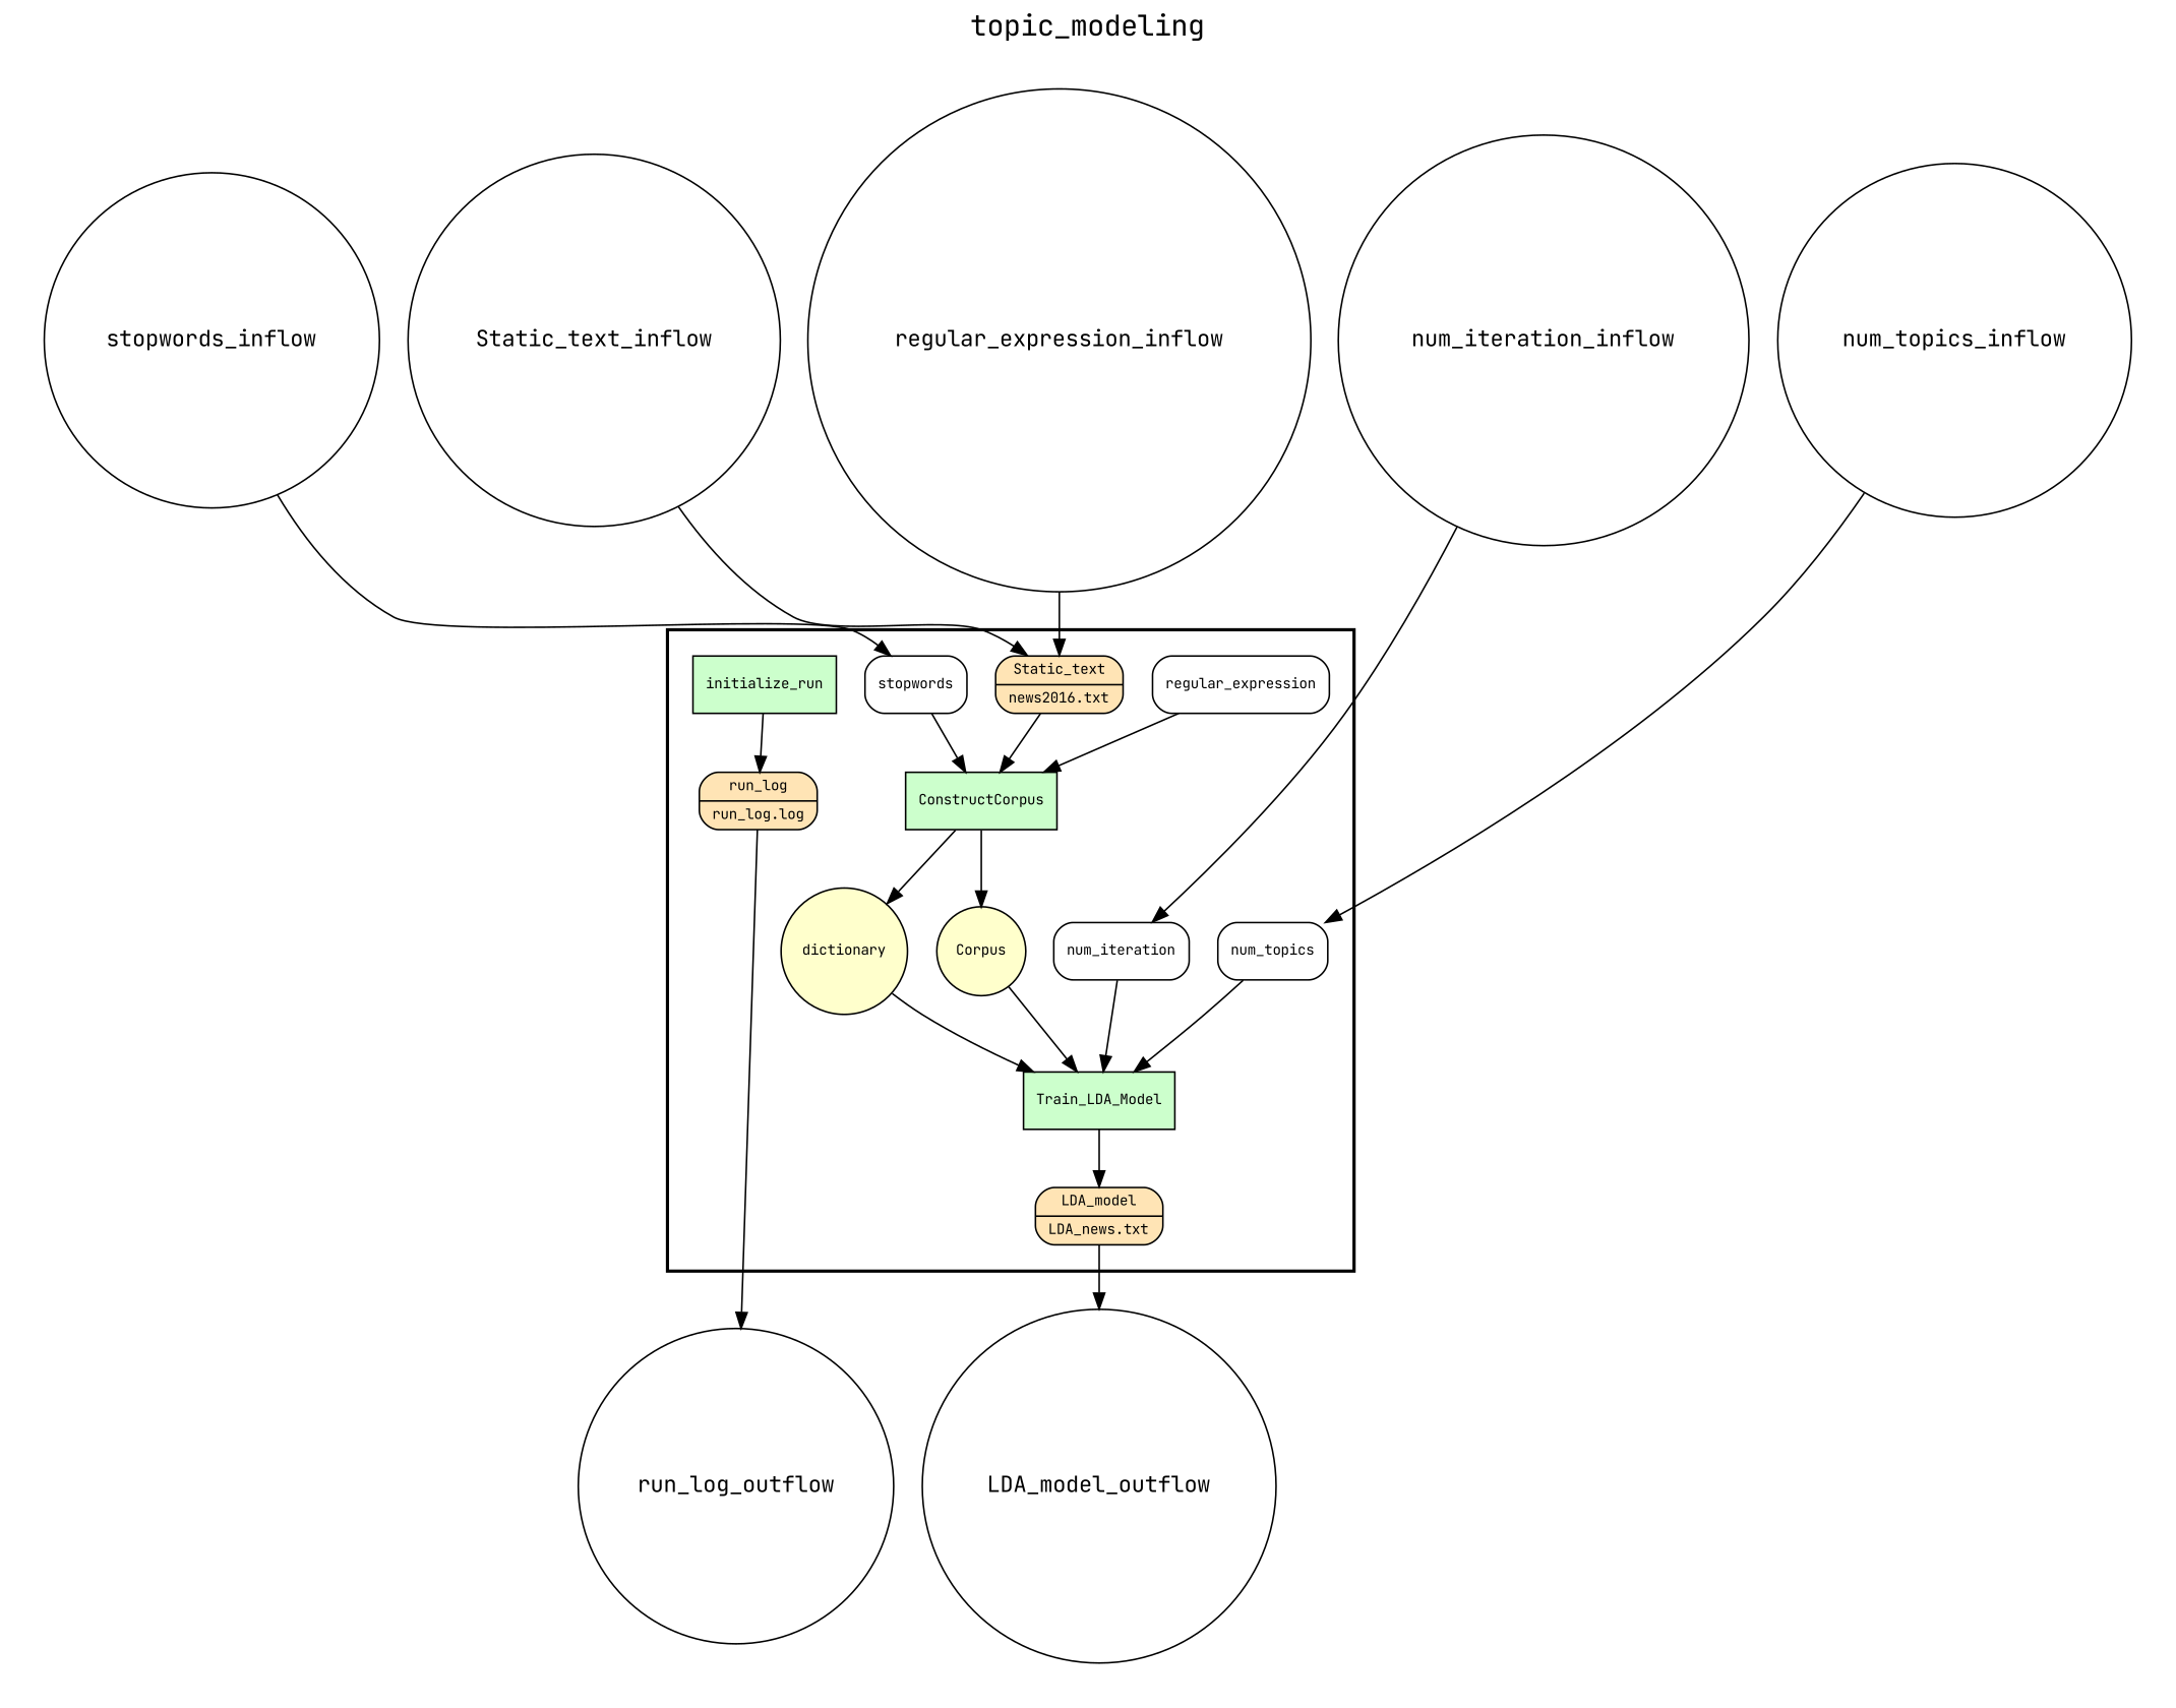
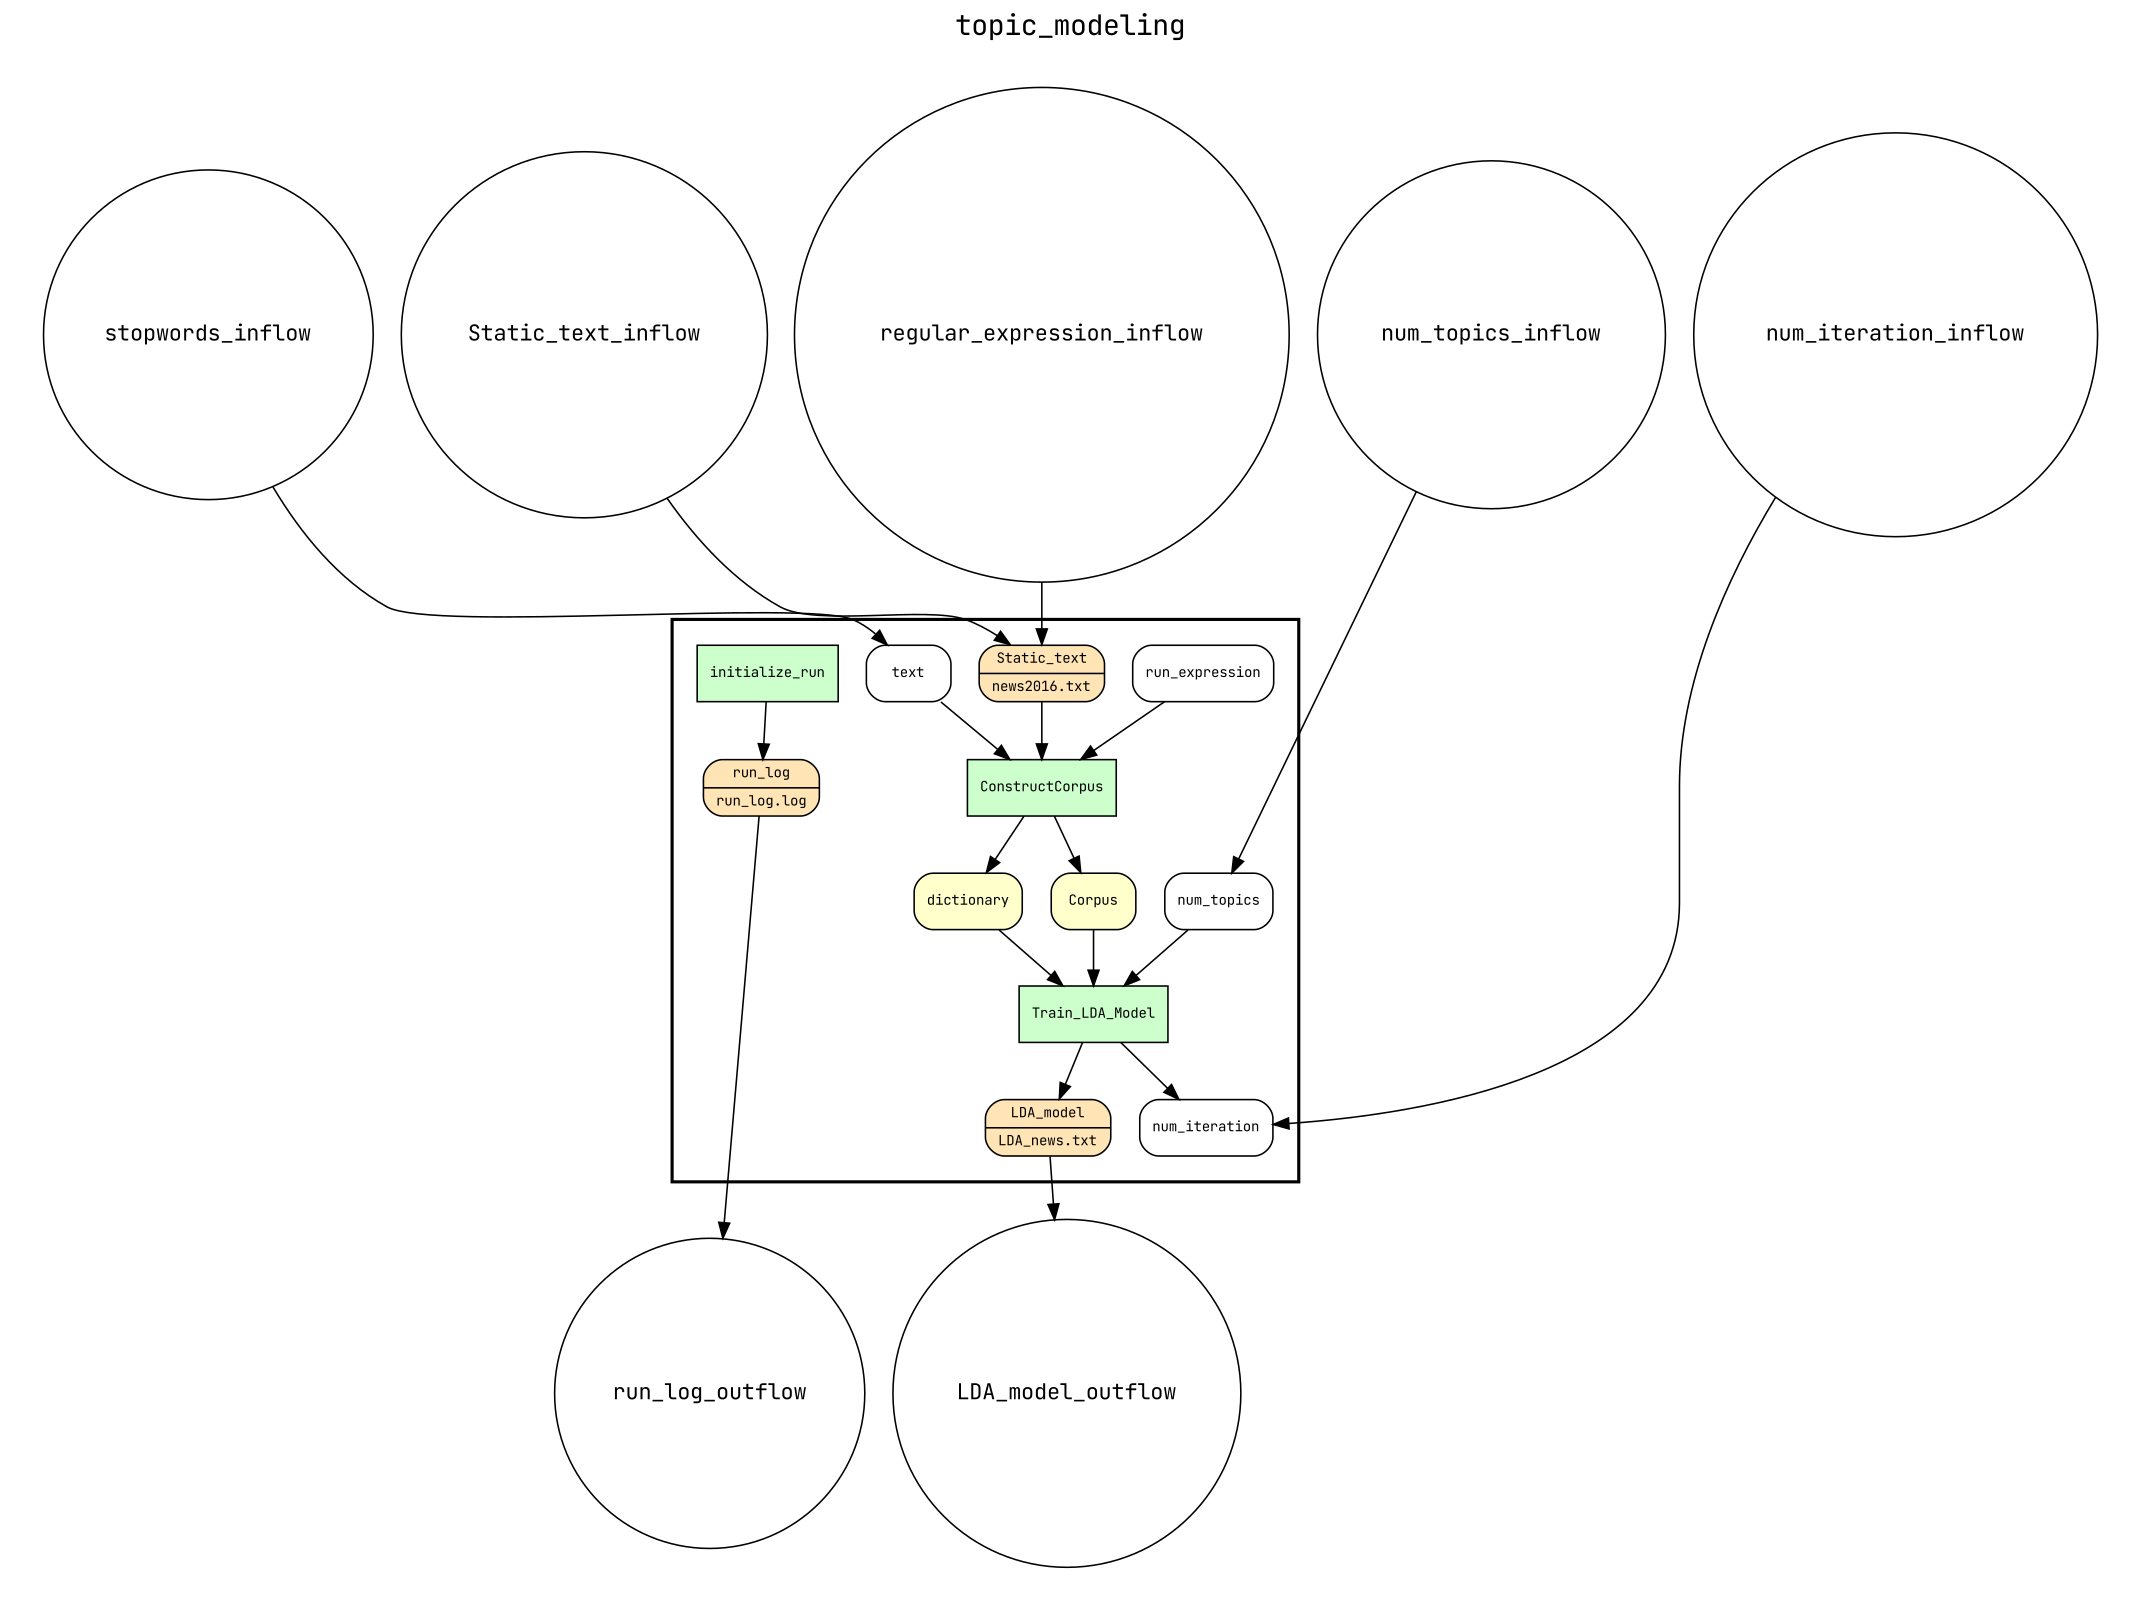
  digraph {
    fontname="JetBrains Mono"
    fontsize=18
    label=topic_modeling
    labelloc=t
    rankdir=TB
    node [fillcolor="#FFFFFF" fontname="JetBrains Mono" fontsize=9 peripheries=1 shape=box style="rounded,filled"]
    edge [fontname="JetBrains Mono"]
    initialize_run [fillcolor="#CCFFCC" style=filled]
    Train_LDA_Model [fillcolor="#CCFFCC" style=filled]
    ConstructCorpus [fillcolor="#CCFFCC" style=filled]
    n4 [fillcolor="#FFE4B5" label="{<f0> Static_text |<f1>news2016.txt\l}" rankdir=LR shape=record]
-   dictionary [fillcolor="#FFFFCC" shape=circle]
-   Corpus [fillcolor="#FFFFCC" shape=circle]
+   dictionary [fillcolor="#FFFFCC"]
+   Corpus [fillcolor="#FFFFCC"]
    n7 [fillcolor="#FFE4B5" label="{<f0> run_log |<f1>run_log.log\l}" rankdir=LR shape=record]
    n8 [fillcolor="#FFE4B5" label="{<f0> LDA_model |<f1>LDA_news.txt\l}" rankdir=LR shape=record]
-   stopwords
-   regular_expression
+   stopwords [label=text]
+   regular_expression [label=run_expression]
    num_iteration
    num_topics
    Static_text_inflow [shape=circle width=0.2 fontsize="" style=""]
    stopwords_inflow [shape=circle width=0.2 fontsize="" style=""]
    regular_expression_inflow [shape=circle width=0.2 fontsize="" style=""]
    num_iteration_inflow [shape=circle width=0.2 fontsize="" style=""]
    num_topics_inflow [shape=circle width=0.2 fontsize="" style=""]
    LDA_model_outflow [shape=circle width=0.2 fontsize="" style=""]
    run_log_outflow [shape=circle width=0.2 fontsize="" style=""]
    subgraph cluster_1 {
      color=black
      label=""
      penwidth=2
      subgraph cluster_2 {
        color=white
        label=""
        penwidth=2
        initialize_run
        Train_LDA_Model
        ConstructCorpus
        n4
        dictionary
        Corpus
        n7
        n8
        stopwords
        regular_expression
        num_iteration
        num_topics
      }
    }
    subgraph cluster_3 {
      color=white
      label=""
      penwidth=2
      subgraph cluster_4 {
        color=white
        label=""
        penwidth=2
        Static_text_inflow
        stopwords_inflow
        regular_expression_inflow
        num_iteration_inflow
        num_topics_inflow
      }
    }
    subgraph cluster_5 {
      color=white
      label=""
      penwidth=2
      subgraph cluster_6 {
        color=white
        label=""
        penwidth=2
        LDA_model_outflow
        run_log_outflow
      }
    }
    initialize_run -> n7
    Train_LDA_Model -> n8
    ConstructCorpus -> dictionary
    ConstructCorpus -> Corpus
    n4 -> ConstructCorpus
    dictionary -> Train_LDA_Model
    Corpus -> Train_LDA_Model
    n7 -> run_log_outflow
    n8 -> LDA_model_outflow
    stopwords -> ConstructCorpus
    regular_expression -> ConstructCorpus
-   num_iteration -> Train_LDA_Model
+   Train_LDA_Model -> num_iteration
    num_topics -> Train_LDA_Model
    Static_text_inflow -> n4
    stopwords_inflow -> stopwords
    regular_expression_inflow -> n4
    num_iteration_inflow -> num_iteration
    num_topics_inflow -> num_topics
  }
